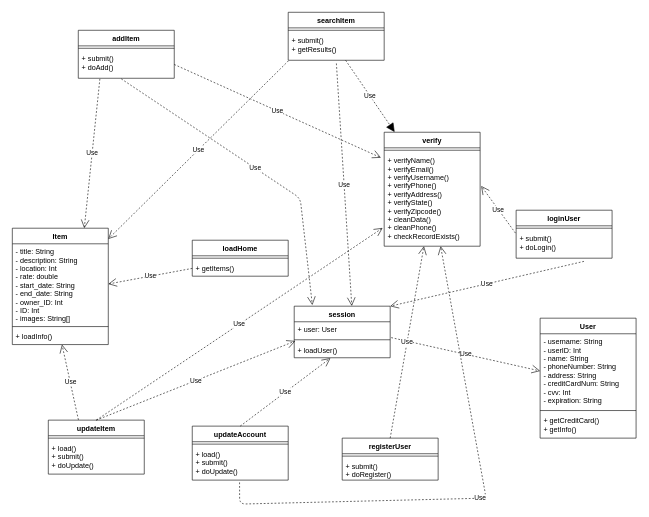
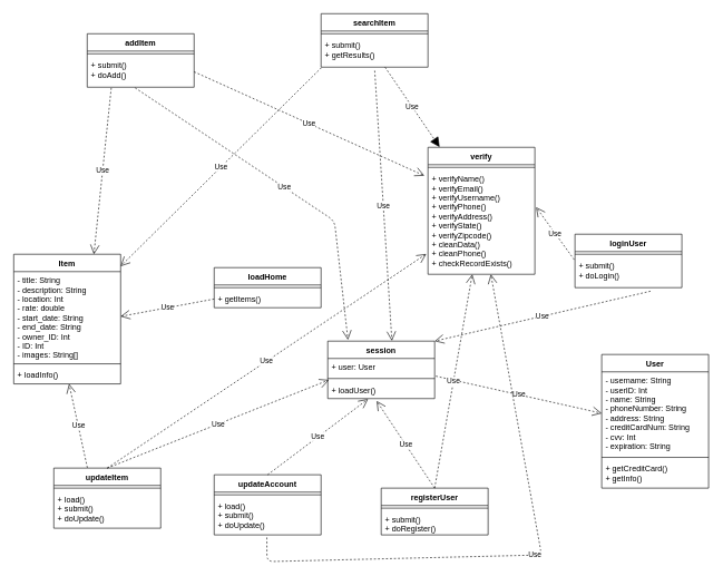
  <mxCell id="0" />
  <mxCell id="1" parent="0" />
  <mxCell id="2" value="Item" style="swimlane;fontStyle=1;align=center;verticalAlign=top;childLayout=stackLayout;horizontal=1;startSize=26;horizontalStack=0;resizeParent=1;resizeParentMax=0;resizeLast=0;collapsible=1;marginBottom=0;" parent="1" vertex="1"><mxGeometry x="20" y="380" width="160" height="194" as="geometry" /></mxCell>
  <mxCell id="3" value="- title: String&#10;- description: String&#10;- location: Int&#10;- rate: double&#10;- start_date: String&#10;- end_date: String&#10;- owner_ID: Int&#10;- ID: Int&#10;- images: String[]&#10;&#10;&#10;&#10;" style="text;strokeColor=none;fillColor=none;align=left;verticalAlign=top;spacingLeft=4;spacingRight=4;overflow=hidden;rotatable=0;points=[[0,0.5],[1,0.5]];portConstraint=eastwest;" parent="2" vertex="1"><mxGeometry y="26" width="160" height="134" as="geometry" /></mxCell>
  <mxCell id="4" value="" style="line;strokeWidth=1;fillColor=none;align=left;verticalAlign=middle;spacingTop=-1;spacingLeft=3;spacingRight=3;rotatable=0;labelPosition=right;points=[];portConstraint=eastwest;" parent="2" vertex="1"><mxGeometry y="160" width="160" height="8" as="geometry" /></mxCell>
  <mxCell id="5" value="+ loadInfo()" style="text;strokeColor=none;fillColor=none;align=left;verticalAlign=top;spacingLeft=4;spacingRight=4;overflow=hidden;rotatable=0;points=[[0,0.5],[1,0.5]];portConstraint=eastwest;" parent="2" vertex="1"><mxGeometry y="168" width="160" height="26" as="geometry" /></mxCell>
  <mxCell id="6" value="User" style="swimlane;fontStyle=1;align=center;verticalAlign=top;childLayout=stackLayout;horizontal=1;startSize=26;horizontalStack=0;resizeParent=1;resizeParentMax=0;resizeLast=0;collapsible=1;marginBottom=0;" parent="1" vertex="1"><mxGeometry x="900" y="530" width="160" height="200" as="geometry" /></mxCell>
  <mxCell id="7" value="- username: String&#10;- userID: Int&#10;- name: String&#10;- phoneNumber: String&#10;- address: String&#10;- creditCardNum: String&#10;- cvv: Int&#10;- expiration: String" style="text;strokeColor=none;fillColor=none;align=left;verticalAlign=top;spacingLeft=4;spacingRight=4;overflow=hidden;rotatable=0;points=[[0,0.5],[1,0.5]];portConstraint=eastwest;" parent="6" vertex="1"><mxGeometry y="26" width="160" height="124" as="geometry" /></mxCell>
  <mxCell id="8" value="" style="line;strokeWidth=1;fillColor=none;align=left;verticalAlign=middle;spacingTop=-1;spacingLeft=3;spacingRight=3;rotatable=0;labelPosition=right;points=[];portConstraint=eastwest;" parent="6" vertex="1"><mxGeometry y="150" width="160" height="8" as="geometry" /></mxCell>
  <mxCell id="9" value="+ getCreditCard()&#10;+ getInfo()" style="text;strokeColor=none;fillColor=none;align=left;verticalAlign=top;spacingLeft=4;spacingRight=4;overflow=hidden;rotatable=0;points=[[0,0.5],[1,0.5]];portConstraint=eastwest;" parent="6" vertex="1"><mxGeometry y="158" width="160" height="42" as="geometry" /></mxCell>
  <mxCell id="10" value="loginUser" style="swimlane;fontStyle=1;align=center;verticalAlign=top;childLayout=stackLayout;horizontal=1;startSize=26;horizontalStack=0;resizeParent=1;resizeParentMax=0;resizeLast=0;collapsible=1;marginBottom=0;" parent="1" vertex="1"><mxGeometry x="860" y="350" width="160" height="80" as="geometry" /></mxCell>
  <mxCell id="11" value="" style="line;strokeWidth=1;fillColor=none;align=left;verticalAlign=middle;spacingTop=-1;spacingLeft=3;spacingRight=3;rotatable=0;labelPosition=right;points=[];portConstraint=eastwest;" parent="10" vertex="1"><mxGeometry y="26" width="160" height="8" as="geometry" /></mxCell>
  <mxCell id="12" value="+ submit()&#10;+ doLogin()" style="text;strokeColor=none;fillColor=none;align=left;verticalAlign=top;spacingLeft=4;spacingRight=4;overflow=hidden;rotatable=0;points=[[0,0.5],[1,0.5]];portConstraint=eastwest;" parent="10" vertex="1"><mxGeometry y="34" width="160" height="46" as="geometry" /></mxCell>
  <mxCell id="13" value="registerUser" style="swimlane;fontStyle=1;align=center;verticalAlign=top;childLayout=stackLayout;horizontal=1;startSize=26;horizontalStack=0;resizeParent=1;resizeParentMax=0;resizeLast=0;collapsible=1;marginBottom=0;" parent="1" vertex="1"><mxGeometry x="570" y="730" width="160" height="70" as="geometry" /></mxCell>
  <mxCell id="14" value="" style="line;strokeWidth=1;fillColor=none;align=left;verticalAlign=middle;spacingTop=-1;spacingLeft=3;spacingRight=3;rotatable=0;labelPosition=right;points=[];portConstraint=eastwest;" parent="13" vertex="1"><mxGeometry y="26" width="160" height="8" as="geometry" /></mxCell>
  <mxCell id="15" value="+ submit()&#10;+ doRegister()" style="text;strokeColor=none;fillColor=none;align=left;verticalAlign=top;spacingLeft=4;spacingRight=4;overflow=hidden;rotatable=0;points=[[0,0.5],[1,0.5]];portConstraint=eastwest;" parent="13" vertex="1"><mxGeometry y="34" width="160" height="36" as="geometry" /></mxCell>
  <mxCell id="16" value="verify" style="swimlane;fontStyle=1;align=center;verticalAlign=top;childLayout=stackLayout;horizontal=1;startSize=26;horizontalStack=0;resizeParent=1;resizeParentMax=0;resizeLast=0;collapsible=1;marginBottom=0;" parent="1" vertex="1"><mxGeometry x="640" y="220" width="160" height="190" as="geometry" /></mxCell>
  <mxCell id="17" value="" style="line;strokeWidth=1;fillColor=none;align=left;verticalAlign=middle;spacingTop=-1;spacingLeft=3;spacingRight=3;rotatable=0;labelPosition=right;points=[];portConstraint=eastwest;" parent="16" vertex="1"><mxGeometry y="26" width="160" height="8" as="geometry" /></mxCell>
  <mxCell id="18" value="+ verifyName()&#10;+ verifyEmail()&#10;+ verifyUsername()&#10;+ verifyPhone()&#10;+ verifyAddress()&#10;+ verifyState()&#10;+ verifyZipcode()&#10;+ cleanData()&#10;+ cleanPhone()&#10;+ checkRecordExists()" style="text;strokeColor=none;fillColor=none;align=left;verticalAlign=top;spacingLeft=4;spacingRight=4;overflow=hidden;rotatable=0;points=[[0,0.5],[1,0.5]];portConstraint=eastwest;" parent="16" vertex="1"><mxGeometry y="34" width="160" height="156" as="geometry" /></mxCell>
  <mxCell id="19" value="updateAccount&#10;" style="swimlane;fontStyle=1;align=center;verticalAlign=top;childLayout=stackLayout;horizontal=1;startSize=26;horizontalStack=0;resizeParent=1;resizeParentMax=0;resizeLast=0;collapsible=1;marginBottom=0;" vertex="1" parent="1"><mxGeometry x="320" y="710" width="160" height="90" as="geometry" /></mxCell>
  <mxCell id="20" value="" style="line;strokeWidth=1;fillColor=none;align=left;verticalAlign=middle;spacingTop=-1;spacingLeft=3;spacingRight=3;rotatable=0;labelPosition=right;points=[];portConstraint=eastwest;" vertex="1" parent="19"><mxGeometry y="26" width="160" height="8" as="geometry" /></mxCell>
  <mxCell id="21" value="+ load()&#10;+ submit()&#10;+ doUpdate()" style="text;strokeColor=none;fillColor=none;align=left;verticalAlign=top;spacingLeft=4;spacingRight=4;overflow=hidden;rotatable=0;points=[[0,0.5],[1,0.5]];portConstraint=eastwest;" vertex="1" parent="19"><mxGeometry y="34" width="160" height="56" as="geometry" /></mxCell>
  <mxCell id="22" value="updateItem" style="swimlane;fontStyle=1;align=center;verticalAlign=top;childLayout=stackLayout;horizontal=1;startSize=26;horizontalStack=0;resizeParent=1;resizeParentMax=0;resizeLast=0;collapsible=1;marginBottom=0;" vertex="1" parent="1"><mxGeometry x="80" y="700" width="160" height="90" as="geometry" /></mxCell>
  <mxCell id="23" value="" style="line;strokeWidth=1;fillColor=none;align=left;verticalAlign=middle;spacingTop=-1;spacingLeft=3;spacingRight=3;rotatable=0;labelPosition=right;points=[];portConstraint=eastwest;" vertex="1" parent="22"><mxGeometry y="26" width="160" height="8" as="geometry" /></mxCell>
  <mxCell id="24" value="+ load()&#10;+ submit()&#10;+ doUpdate()" style="text;strokeColor=none;fillColor=none;align=left;verticalAlign=top;spacingLeft=4;spacingRight=4;overflow=hidden;rotatable=0;points=[[0,0.5],[1,0.5]];portConstraint=eastwest;" vertex="1" parent="22"><mxGeometry y="34" width="160" height="56" as="geometry" /></mxCell>
  <mxCell id="25" value="addItem" style="swimlane;fontStyle=1;align=center;verticalAlign=top;childLayout=stackLayout;horizontal=1;startSize=26;horizontalStack=0;resizeParent=1;resizeParentMax=0;resizeLast=0;collapsible=1;marginBottom=0;" vertex="1" parent="1"><mxGeometry x="130" y="50" width="160" height="80" as="geometry" /></mxCell>
  <mxCell id="26" value="" style="line;strokeWidth=1;fillColor=none;align=left;verticalAlign=middle;spacingTop=-1;spacingLeft=3;spacingRight=3;rotatable=0;labelPosition=right;points=[];portConstraint=eastwest;" vertex="1" parent="25"><mxGeometry y="26" width="160" height="8" as="geometry" /></mxCell>
  <mxCell id="27" value="+ submit()&#10;+ doAdd()&#10;" style="text;strokeColor=none;fillColor=none;align=left;verticalAlign=top;spacingLeft=4;spacingRight=4;overflow=hidden;rotatable=0;points=[[0,0.5],[1,0.5]];portConstraint=eastwest;" vertex="1" parent="25"><mxGeometry y="34" width="160" height="46" as="geometry" /></mxCell>
  <mxCell id="28" value="session" style="swimlane;fontStyle=1;align=center;verticalAlign=top;childLayout=stackLayout;horizontal=1;startSize=26;horizontalStack=0;resizeParent=1;resizeParentMax=0;resizeLast=0;collapsible=1;marginBottom=0;" vertex="1" parent="1"><mxGeometry x="490" y="510" width="160" height="86" as="geometry" /></mxCell>
  <mxCell id="29" value="+ user: User" style="text;strokeColor=none;fillColor=none;align=left;verticalAlign=top;spacingLeft=4;spacingRight=4;overflow=hidden;rotatable=0;points=[[0,0.5],[1,0.5]];portConstraint=eastwest;" vertex="1" parent="28"><mxGeometry y="26" width="160" height="26" as="geometry" /></mxCell>
  <mxCell id="30" value="" style="line;strokeWidth=1;fillColor=none;align=left;verticalAlign=middle;spacingTop=-1;spacingLeft=3;spacingRight=3;rotatable=0;labelPosition=right;points=[];portConstraint=eastwest;" vertex="1" parent="28"><mxGeometry y="52" width="160" height="8" as="geometry" /></mxCell>
  <mxCell id="31" value="+ loadUser()" style="text;strokeColor=none;fillColor=none;align=left;verticalAlign=top;spacingLeft=4;spacingRight=4;overflow=hidden;rotatable=0;points=[[0,0.5],[1,0.5]];portConstraint=eastwest;" vertex="1" parent="28"><mxGeometry y="60" width="160" height="26" as="geometry" /></mxCell>
  <mxCell id="32" value="searchItem" style="swimlane;fontStyle=1;align=center;verticalAlign=top;childLayout=stackLayout;horizontal=1;startSize=26;horizontalStack=0;resizeParent=1;resizeParentMax=0;resizeLast=0;collapsible=1;marginBottom=0;" vertex="1" parent="1"><mxGeometry x="480" y="20" width="160" height="80" as="geometry" /></mxCell>
  <mxCell id="33" value="" style="line;strokeWidth=1;fillColor=none;align=left;verticalAlign=middle;spacingTop=-1;spacingLeft=3;spacingRight=3;rotatable=0;labelPosition=right;points=[];portConstraint=eastwest;" vertex="1" parent="32"><mxGeometry y="26" width="160" height="8" as="geometry" /></mxCell>
  <mxCell id="34" value="+ submit()&#10;+ getResults()" style="text;strokeColor=none;fillColor=none;align=left;verticalAlign=top;spacingLeft=4;spacingRight=4;overflow=hidden;rotatable=0;points=[[0,0.5],[1,0.5]];portConstraint=eastwest;" vertex="1" parent="32"><mxGeometry y="34" width="160" height="46" as="geometry" /></mxCell>
  <mxCell id="35" value="loadHome" style="swimlane;fontStyle=1;align=center;verticalAlign=top;childLayout=stackLayout;horizontal=1;startSize=26;horizontalStack=0;resizeParent=1;resizeParentMax=0;resizeLast=0;collapsible=1;marginBottom=0;" vertex="1" parent="1"><mxGeometry x="320" y="400" width="160" height="60" as="geometry" /></mxCell>
  <mxCell id="36" value="" style="line;strokeWidth=1;fillColor=none;align=left;verticalAlign=middle;spacingTop=-1;spacingLeft=3;spacingRight=3;rotatable=0;labelPosition=right;points=[];portConstraint=eastwest;" vertex="1" parent="35"><mxGeometry y="26" width="160" height="8" as="geometry" /></mxCell>
  <mxCell id="37" value="+ getItems()" style="text;strokeColor=none;fillColor=none;align=left;verticalAlign=top;spacingLeft=4;spacingRight=4;overflow=hidden;rotatable=0;points=[[0,0.5],[1,0.5]];portConstraint=eastwest;" vertex="1" parent="35"><mxGeometry y="34" width="160" height="26" as="geometry" /></mxCell>
  <mxCell id="38" value="Use" style="endArrow=open;endSize=12;dashed=1;html=1;exitX=-0.007;exitY=0.09;exitDx=0;exitDy=0;entryX=1.011;entryY=0.356;entryDx=0;entryDy=0;exitPerimeter=0;entryPerimeter=0;" edge="1" parent="1" source="12" target="18"><mxGeometry width="160" relative="1" as="geometry"><mxPoint x="660" y="400" as="sourcePoint" /><mxPoint x="820" y="400" as="targetPoint" /></mxGeometry></mxCell>
  <mxCell id="39" value="Use" style="endArrow=open;endSize=12;dashed=1;html=1;exitX=1.011;exitY=1.016;exitDx=0;exitDy=0;exitPerimeter=0;entryX=0;entryY=0.5;entryDx=0;entryDy=0;" edge="1" parent="1" source="29" target="7"><mxGeometry width="160" relative="1" as="geometry"><mxPoint x="660" y="400" as="sourcePoint" /><mxPoint x="820" y="400" as="targetPoint" /></mxGeometry></mxCell>
  <mxCell id="40" value="Use" style="endArrow=open;endSize=12;dashed=1;html=1;exitX=0;exitY=0.5;exitDx=0;exitDy=0;entryX=1;entryY=0.5;entryDx=0;entryDy=0;" edge="1" parent="1" source="37" target="3"><mxGeometry width="160" relative="1" as="geometry"><mxPoint x="660" y="400" as="sourcePoint" /><mxPoint x="820" y="400" as="targetPoint" /></mxGeometry></mxCell>
+ <mxCell id="41" value="Use" style="endArrow=open;endSize=12;dashed=1;html=1;exitX=0.5;exitY=0;exitDx=0;exitDy=0;entryX=0.457;entryY=1.137;entryDx=0;entryDy=0;entryPerimeter=0;" edge="1" parent="1" source="13" target="31"><mxGeometry width="160" relative="1" as="geometry"><mxPoint x="660" y="400" as="sourcePoint" /><mxPoint x="820" y="400" as="targetPoint" /></mxGeometry></mxCell>
  <mxCell id="42" value="Use" style="endArrow=open;endSize=12;dashed=1;html=1;exitX=0.5;exitY=0;exitDx=0;exitDy=0;entryX=0.377;entryY=1.027;entryDx=0;entryDy=0;entryPerimeter=0;" edge="1" parent="1" source="19" target="31"><mxGeometry width="160" relative="1" as="geometry"><mxPoint x="660" y="400" as="sourcePoint" /><mxPoint x="820" y="400" as="targetPoint" /></mxGeometry></mxCell>
  <mxCell id="43" value="Use" style="endArrow=open;endSize=12;dashed=1;html=1;exitX=0.5;exitY=0;exitDx=0;exitDy=0;" edge="1" parent="1" source="13" target="18"><mxGeometry width="160" relative="1" as="geometry"><mxPoint x="660" y="400" as="sourcePoint" /><mxPoint x="820" y="400" as="targetPoint" /></mxGeometry></mxCell>
  <mxCell id="44" value="Use" style="endArrow=open;endSize=12;dashed=1;html=1;exitX=0.493;exitY=1.069;exitDx=0;exitDy=0;exitPerimeter=0;" edge="1" parent="1" source="21" target="18"><mxGeometry width="160" relative="1" as="geometry"><mxPoint x="400" y="710" as="sourcePoint" /><mxPoint x="820" y="400" as="targetPoint" /><Array as="points"><mxPoint x="399" y="840" /><mxPoint x="810" y="830" /></Array></mxGeometry></mxCell>
  <mxCell id="45" value="Use" style="endArrow=open;endSize=12;dashed=1;html=1;exitX=0.707;exitY=1.115;exitDx=0;exitDy=0;exitPerimeter=0;entryX=1;entryY=0;entryDx=0;entryDy=0;" edge="1" parent="1" source="12" target="28"><mxGeometry width="160" relative="1" as="geometry"><mxPoint x="330" y="550" as="sourcePoint" /><mxPoint x="490" y="550" as="targetPoint" /></mxGeometry></mxCell>
  <mxCell id="46" value="Use" style="endArrow=open;endSize=12;dashed=1;html=1;exitX=0.5;exitY=0;exitDx=0;exitDy=0;entryX=0.011;entryY=1.236;entryDx=0;entryDy=0;entryPerimeter=0;" edge="1" parent="1" source="22" target="29"><mxGeometry width="160" relative="1" as="geometry"><mxPoint x="660" y="400" as="sourcePoint" /><mxPoint x="820" y="400" as="targetPoint" /></mxGeometry></mxCell>
  <mxCell id="47" value="Use" style="endArrow=open;endSize=12;dashed=1;html=1;exitX=0.448;exitY=1.022;exitDx=0;exitDy=0;exitPerimeter=0;entryX=0.189;entryY=-0.022;entryDx=0;entryDy=0;entryPerimeter=0;" edge="1" parent="1" source="27" target="28"><mxGeometry width="160" relative="1" as="geometry"><mxPoint x="660" y="400" as="sourcePoint" /><mxPoint x="820" y="400" as="targetPoint" /><Array as="points"><mxPoint x="500" y="330" /></Array></mxGeometry></mxCell>
  <mxCell id="48" value="Use" style="endArrow=open;endSize=12;dashed=1;html=1;exitX=0.502;exitY=1.115;exitDx=0;exitDy=0;exitPerimeter=0;entryX=0.6;entryY=-0.005;entryDx=0;entryDy=0;entryPerimeter=0;" edge="1" parent="1" source="34" target="28"><mxGeometry width="160" relative="1" as="geometry"><mxPoint x="660" y="400" as="sourcePoint" /><mxPoint x="560" y="510" as="targetPoint" /></mxGeometry></mxCell>
  <mxCell id="49" value="Use" style="endArrow=open;endSize=12;dashed=1;html=1;exitX=0.002;exitY=1.022;exitDx=0;exitDy=0;exitPerimeter=0;" edge="1" parent="1" source="34" target="2"><mxGeometry width="160" relative="1" as="geometry"><mxPoint x="660" y="400" as="sourcePoint" /><mxPoint x="820" y="400" as="targetPoint" /></mxGeometry></mxCell>
  <mxCell id="50" value="Use" style="endArrow=block;endSize=12;dashed=1;html=1;entryX=0.109;entryY=-0.002;entryDx=0;entryDy=0;entryPerimeter=0;" edge="1" parent="1" source="34" target="16"><mxGeometry width="160" relative="1" as="geometry"><mxPoint x="660" y="400" as="sourcePoint" /><mxPoint x="820" y="400" as="targetPoint" /></mxGeometry></mxCell>
  <mxCell id="51" value="Use" style="endArrow=open;endSize=12;dashed=1;html=1;exitX=1;exitY=0.5;exitDx=0;exitDy=0;entryX=-0.034;entryY=0.054;entryDx=0;entryDy=0;entryPerimeter=0;" edge="1" parent="1" source="27" target="18"><mxGeometry width="160" relative="1" as="geometry"><mxPoint x="660" y="400" as="sourcePoint" /><mxPoint x="820" y="400" as="targetPoint" /></mxGeometry></mxCell>
  <mxCell id="52" value="Use" style="endArrow=open;endSize=12;dashed=1;html=1;exitX=0.5;exitY=0;exitDx=0;exitDy=0;entryX=-0.016;entryY=0.805;entryDx=0;entryDy=0;entryPerimeter=0;" edge="1" parent="1" source="22" target="18"><mxGeometry width="160" relative="1" as="geometry"><mxPoint x="660" y="400" as="sourcePoint" /><mxPoint x="820" y="400" as="targetPoint" /></mxGeometry></mxCell>
  <mxCell id="53" value="Use" style="endArrow=open;endSize=12;dashed=1;html=1;exitX=0.225;exitY=1.022;exitDx=0;exitDy=0;exitPerimeter=0;entryX=0.75;entryY=0;entryDx=0;entryDy=0;" edge="1" parent="1" source="27" target="2"><mxGeometry width="160" relative="1" as="geometry"><mxPoint x="660" y="400" as="sourcePoint" /><mxPoint x="820" y="400" as="targetPoint" /></mxGeometry></mxCell>
  <mxCell id="54" value="Use" style="endArrow=open;endSize=12;dashed=1;html=1;exitX=0.314;exitY=-0.005;exitDx=0;exitDy=0;exitPerimeter=0;" edge="1" parent="1" source="22" target="5"><mxGeometry width="160" relative="1" as="geometry"><mxPoint x="660" y="400" as="sourcePoint" /><mxPoint x="820" y="400" as="targetPoint" /></mxGeometry></mxCell>
